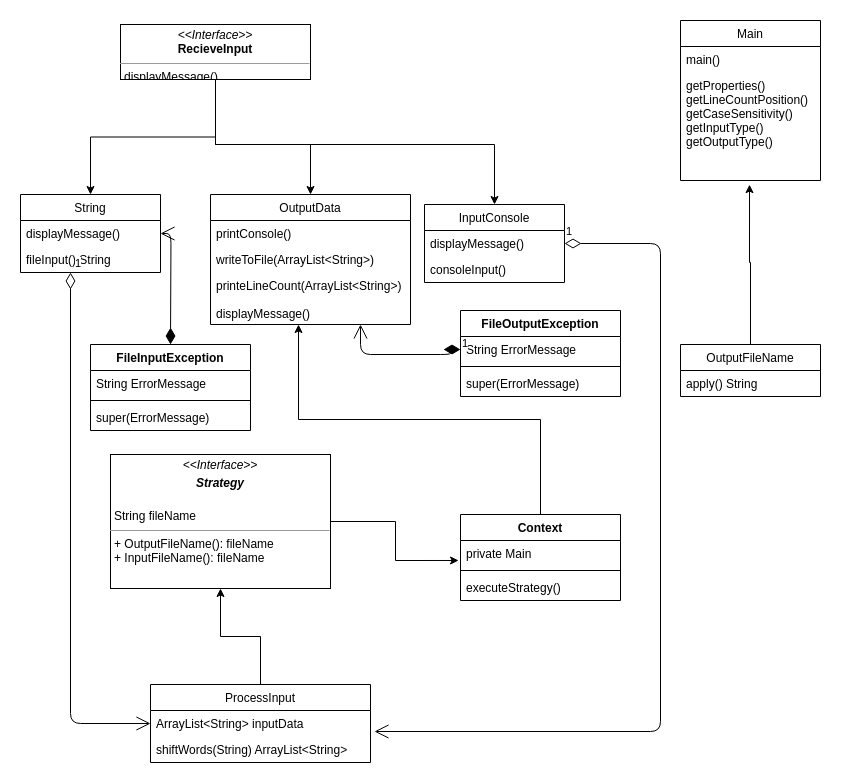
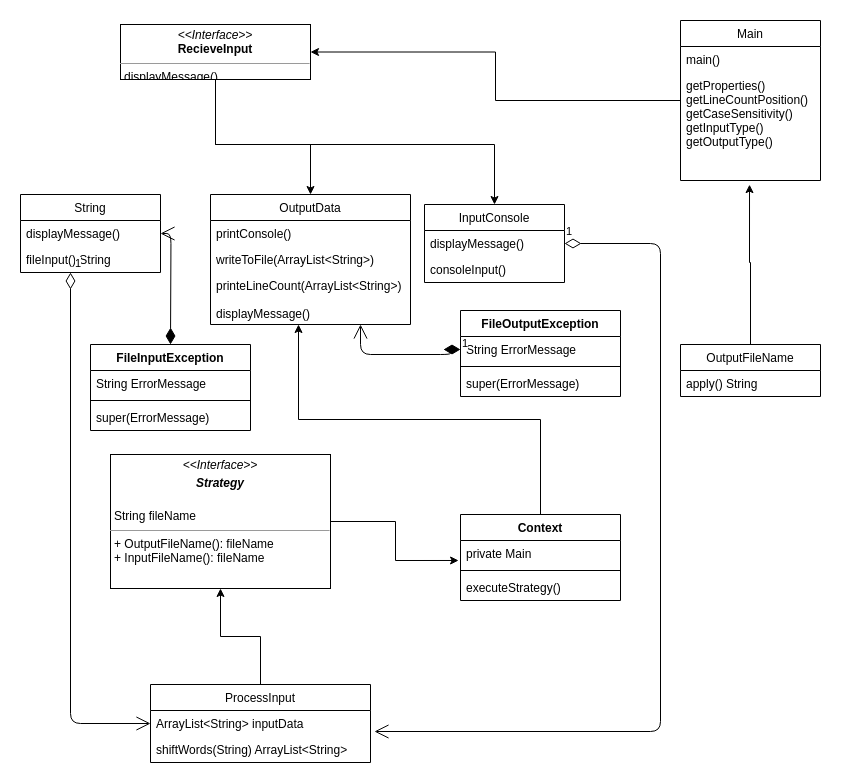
  <mxCell id="0" />
  <mxCell id="1" parent="0" />
  <mxCell id="2" value="InputConsole" style="swimlane;fontStyle=0;childLayout=stackLayout;horizontal=1;startSize=26;fillColor=none;horizontalStack=0;resizeParent=1;resizeParentMax=0;resizeLast=0;collapsible=1;marginBottom=0;" vertex="1" parent="1"><mxGeometry x="424" y="204" width="140" height="78" as="geometry" /></mxCell>
  <mxCell id="3" value="displayMessage()" style="text;strokeColor=none;fillColor=none;align=left;verticalAlign=top;spacingLeft=4;spacingRight=4;overflow=hidden;rotatable=0;points=[[0,0.5],[1,0.5]];portConstraint=eastwest;" vertex="1" parent="2"><mxGeometry y="26" width="140" height="26" as="geometry" /></mxCell>
  <mxCell id="4" value="consoleInput()" style="text;strokeColor=none;fillColor=none;align=left;verticalAlign=top;spacingLeft=4;spacingRight=4;overflow=hidden;rotatable=0;points=[[0,0.5],[1,0.5]];portConstraint=eastwest;" vertex="1" parent="2"><mxGeometry y="52" width="140" height="26" as="geometry" /></mxCell>
  <mxCell id="5" value="String" style="swimlane;fontStyle=0;childLayout=stackLayout;horizontal=1;startSize=26;fillColor=none;horizontalStack=0;resizeParent=1;resizeParentMax=0;resizeLast=0;collapsible=1;marginBottom=0;" vertex="1" parent="1"><mxGeometry x="20" y="194" width="140" height="78" as="geometry" /></mxCell>
  <mxCell id="6" value="displayMessage()" style="text;strokeColor=none;fillColor=none;align=left;verticalAlign=top;spacingLeft=4;spacingRight=4;overflow=hidden;rotatable=0;points=[[0,0.5],[1,0.5]];portConstraint=eastwest;" vertex="1" parent="5"><mxGeometry y="26" width="140" height="26" as="geometry" /></mxCell>
  <mxCell id="7" value="fileInput() String" style="text;strokeColor=none;fillColor=none;align=left;verticalAlign=top;spacingLeft=4;spacingRight=4;overflow=hidden;rotatable=0;points=[[0,0.5],[1,0.5]];portConstraint=eastwest;" vertex="1" parent="5"><mxGeometry y="52" width="140" height="26" as="geometry" /></mxCell>
+ <mxCell id="8" style="edgeStyle=orthogonalEdgeStyle;rounded=0;orthogonalLoop=1;jettySize=auto;html=1;entryX=1;entryY=0.5;entryDx=0;entryDy=0;" edge="1" parent="1" source="9" target="22"><mxGeometry relative="1" as="geometry" /></mxCell>
  <mxCell id="9" value="Main" style="swimlane;fontStyle=0;childLayout=stackLayout;horizontal=1;startSize=26;fillColor=none;horizontalStack=0;resizeParent=1;resizeParentMax=0;resizeLast=0;collapsible=1;marginBottom=0;" vertex="1" parent="1"><mxGeometry x="680" y="20" width="140" height="160" as="geometry" /></mxCell>
  <mxCell id="10" value="main()" style="text;strokeColor=none;fillColor=none;align=left;verticalAlign=top;spacingLeft=4;spacingRight=4;overflow=hidden;rotatable=0;points=[[0,0.5],[1,0.5]];portConstraint=eastwest;" vertex="1" parent="9"><mxGeometry y="26" width="140" height="26" as="geometry" /></mxCell>
  <mxCell id="11" value="getProperties()&#10;getLineCountPosition()&#10;getCaseSensitivity()&#10;getInputType()&#10;getOutputType()" style="text;strokeColor=none;fillColor=none;align=left;verticalAlign=top;spacingLeft=4;spacingRight=4;overflow=hidden;rotatable=0;points=[[0,0.5],[1,0.5]];portConstraint=eastwest;" vertex="1" parent="9"><mxGeometry y="52" width="140" height="108" as="geometry" /></mxCell>
  <mxCell id="12" style="edgeStyle=orthogonalEdgeStyle;rounded=0;orthogonalLoop=1;jettySize=auto;html=1;entryX=0.493;entryY=1.038;entryDx=0;entryDy=0;entryPerimeter=0;" edge="1" parent="1" source="13" target="11"><mxGeometry relative="1" as="geometry"><Array as="points"><mxPoint x="750" y="262" /><mxPoint x="749" y="262" /></Array></mxGeometry></mxCell>
  <mxCell id="13" value="OutputFileName" style="swimlane;fontStyle=0;childLayout=stackLayout;horizontal=1;startSize=26;fillColor=none;horizontalStack=0;resizeParent=1;resizeParentMax=0;resizeLast=0;collapsible=1;marginBottom=0;" vertex="1" parent="1"><mxGeometry x="680" y="344" width="140" height="52" as="geometry" /></mxCell>
  <mxCell id="14" value="apply() String" style="text;strokeColor=none;fillColor=none;align=left;verticalAlign=top;spacingLeft=4;spacingRight=4;overflow=hidden;rotatable=0;points=[[0,0.5],[1,0.5]];portConstraint=eastwest;" vertex="1" parent="13"><mxGeometry y="26" width="140" height="26" as="geometry" /></mxCell>
  <mxCell id="15" style="edgeStyle=orthogonalEdgeStyle;rounded=0;orthogonalLoop=1;jettySize=auto;html=1;entryX=0.5;entryY=1;entryDx=0;entryDy=0;" edge="1" parent="1" source="16" target="28"><mxGeometry relative="1" as="geometry" /></mxCell>
  <mxCell id="16" value="ProcessInput" style="swimlane;fontStyle=0;childLayout=stackLayout;horizontal=1;startSize=26;fillColor=none;horizontalStack=0;resizeParent=1;resizeParentMax=0;resizeLast=0;collapsible=1;marginBottom=0;" vertex="1" parent="1"><mxGeometry x="150" y="684" width="220" height="78" as="geometry" /></mxCell>
  <mxCell id="17" value="ArrayList&lt;String&gt; inputData" style="text;strokeColor=none;fillColor=none;align=left;verticalAlign=top;spacingLeft=4;spacingRight=4;overflow=hidden;rotatable=0;points=[[0,0.5],[1,0.5]];portConstraint=eastwest;" vertex="1" parent="16"><mxGeometry y="26" width="220" height="26" as="geometry" /></mxCell>
  <mxCell id="18" value="shiftWords(String) ArrayList&lt;String&gt;" style="text;strokeColor=none;fillColor=none;align=left;verticalAlign=top;spacingLeft=4;spacingRight=4;overflow=hidden;rotatable=0;points=[[0,0.5],[1,0.5]];portConstraint=eastwest;" vertex="1" parent="16"><mxGeometry y="52" width="220" height="26" as="geometry" /></mxCell>
  <mxCell id="19" style="edgeStyle=orthogonalEdgeStyle;rounded=0;orthogonalLoop=1;jettySize=auto;html=1;" edge="1" parent="1" source="22" target="23"><mxGeometry relative="1" as="geometry"><Array as="points"><mxPoint x="215" y="144" /><mxPoint x="310" y="144" /></Array></mxGeometry></mxCell>
- <mxCell id="20" style="edgeStyle=orthogonalEdgeStyle;rounded=0;orthogonalLoop=1;jettySize=auto;html=1;exitX=0.5;exitY=1;exitDx=0;exitDy=0;" edge="1" parent="1" source="22" target="5"><mxGeometry relative="1" as="geometry" /></mxCell>
  <mxCell id="21" style="edgeStyle=orthogonalEdgeStyle;rounded=0;orthogonalLoop=1;jettySize=auto;html=1;exitX=0.5;exitY=1;exitDx=0;exitDy=0;" edge="1" parent="1" source="22" target="2"><mxGeometry relative="1" as="geometry"><Array as="points"><mxPoint x="215" y="144" /><mxPoint x="494" y="144" /></Array></mxGeometry></mxCell>
  <mxCell id="22" value="&lt;p style=&quot;margin: 0px ; margin-top: 4px ; text-align: center&quot;&gt;&lt;i&gt;&amp;lt;&amp;lt;Interface&amp;gt;&amp;gt;&lt;/i&gt;&lt;br&gt;&lt;b&gt;RecieveInput&lt;/b&gt;&lt;/p&gt;&lt;hr size=&quot;1&quot;&gt;&lt;p style=&quot;margin: 0px ; margin-left: 4px&quot;&gt;&lt;/p&gt;&lt;p style=&quot;margin: 0px ; margin-left: 4px&quot;&gt;displayMessage()&lt;/p&gt;" style="verticalAlign=top;align=left;overflow=fill;fontSize=12;fontFamily=Helvetica;html=1;" vertex="1" parent="1"><mxGeometry x="120" y="24" width="190" height="55" as="geometry" /></mxCell>
  <mxCell id="23" value="OutputData" style="swimlane;fontStyle=0;childLayout=stackLayout;horizontal=1;startSize=26;fillColor=none;horizontalStack=0;resizeParent=1;resizeParentMax=0;resizeLast=0;collapsible=1;marginBottom=0;" vertex="1" parent="1"><mxGeometry x="210" y="194" width="200" height="130" as="geometry" /></mxCell>
  <mxCell id="24" value="printConsole()" style="text;strokeColor=none;fillColor=none;align=left;verticalAlign=top;spacingLeft=4;spacingRight=4;overflow=hidden;rotatable=0;points=[[0,0.5],[1,0.5]];portConstraint=eastwest;" vertex="1" parent="23"><mxGeometry y="26" width="200" height="26" as="geometry" /></mxCell>
  <mxCell id="25" value="writeToFile(ArrayList&lt;String&gt;)" style="text;strokeColor=none;fillColor=none;align=left;verticalAlign=top;spacingLeft=4;spacingRight=4;overflow=hidden;rotatable=0;points=[[0,0.5],[1,0.5]];portConstraint=eastwest;" vertex="1" parent="23"><mxGeometry y="52" width="200" height="26" as="geometry" /></mxCell>
  <mxCell id="26" value="printeLineCount(ArrayList&lt;String&gt;) &#10;&#10;displayMessage()&#10;" style="text;strokeColor=none;fillColor=none;align=left;verticalAlign=top;spacingLeft=4;spacingRight=4;overflow=hidden;rotatable=0;points=[[0,0.5],[1,0.5]];portConstraint=eastwest;" vertex="1" parent="23"><mxGeometry y="78" width="200" height="52" as="geometry" /></mxCell>
  <mxCell id="27" style="edgeStyle=orthogonalEdgeStyle;rounded=0;orthogonalLoop=1;jettySize=auto;html=1;entryX=-0.012;entryY=0.769;entryDx=0;entryDy=0;entryPerimeter=0;" edge="1" parent="1" source="28" target="31"><mxGeometry relative="1" as="geometry" /></mxCell>
  <mxCell id="28" value="&lt;p style=&quot;margin: 0px ; margin-top: 4px ; text-align: center&quot;&gt;&lt;i&gt;&amp;lt;&amp;lt;Interface&amp;gt;&amp;gt;&lt;/i&gt;&lt;br&gt;&lt;/p&gt;&lt;p style=&quot;margin: 0px ; margin-top: 4px ; text-align: center&quot;&gt;&lt;i&gt;&lt;b&gt;Strategy&lt;/b&gt;&lt;/i&gt;&lt;/p&gt;&lt;p style=&quot;margin: 0px ; margin-top: 4px ; text-align: center&quot;&gt;&lt;i&gt;&lt;b&gt;&lt;br&gt;&lt;/b&gt;&lt;/i&gt;&lt;/p&gt;&lt;p style=&quot;margin: 0px ; margin-left: 4px&quot;&gt;String fileName&lt;/p&gt;&lt;hr size=&quot;1&quot;&gt;&lt;p style=&quot;margin: 0px ; margin-left: 4px&quot;&gt;+ OutputFileName(): fileName&lt;br&gt;&lt;/p&gt;&lt;p style=&quot;margin: 0px ; margin-left: 4px&quot;&gt;+ InputFileName(): fileName&lt;br&gt;&lt;/p&gt;" style="verticalAlign=top;align=left;overflow=fill;fontSize=12;fontFamily=Helvetica;html=1;" vertex="1" parent="1"><mxGeometry x="110" y="454" width="220" height="134" as="geometry" /></mxCell>
  <mxCell id="29" style="edgeStyle=orthogonalEdgeStyle;rounded=0;orthogonalLoop=1;jettySize=auto;html=1;entryX=0.44;entryY=1;entryDx=0;entryDy=0;entryPerimeter=0;" edge="1" parent="1" source="30" target="26"><mxGeometry relative="1" as="geometry" /></mxCell>
  <mxCell id="30" value="Context" style="swimlane;fontStyle=1;align=center;verticalAlign=top;childLayout=stackLayout;horizontal=1;startSize=26;horizontalStack=0;resizeParent=1;resizeParentMax=0;resizeLast=0;collapsible=1;marginBottom=0;" vertex="1" parent="1"><mxGeometry x="460" y="514" width="160" height="86" as="geometry" /></mxCell>
  <mxCell id="31" value="private Main" style="text;strokeColor=none;fillColor=none;align=left;verticalAlign=top;spacingLeft=4;spacingRight=4;overflow=hidden;rotatable=0;points=[[0,0.5],[1,0.5]];portConstraint=eastwest;" vertex="1" parent="30"><mxGeometry y="26" width="160" height="26" as="geometry" /></mxCell>
  <mxCell id="32" value="" style="line;strokeWidth=1;fillColor=none;align=left;verticalAlign=middle;spacingTop=-1;spacingLeft=3;spacingRight=3;rotatable=0;labelPosition=right;points=[];portConstraint=eastwest;" vertex="1" parent="30"><mxGeometry y="52" width="160" height="8" as="geometry" /></mxCell>
  <mxCell id="33" value="executeStrategy() " style="text;strokeColor=none;fillColor=none;align=left;verticalAlign=top;spacingLeft=4;spacingRight=4;overflow=hidden;rotatable=0;points=[[0,0.5],[1,0.5]];portConstraint=eastwest;" vertex="1" parent="30"><mxGeometry y="60" width="160" height="26" as="geometry" /></mxCell>
  <mxCell id="34" value="FileInputException" style="swimlane;fontStyle=1;align=center;verticalAlign=top;childLayout=stackLayout;horizontal=1;startSize=26;horizontalStack=0;resizeParent=1;resizeParentMax=0;resizeLast=0;collapsible=1;marginBottom=0;" vertex="1" parent="1"><mxGeometry x="90" y="344" width="160" height="86" as="geometry" /></mxCell>
  <mxCell id="35" value="" style="endArrow=open;html=1;endSize=12;startArrow=diamondThin;startSize=14;startFill=1;edgeStyle=orthogonalEdgeStyle;align=left;verticalAlign=bottom;entryX=1;entryY=0.5;entryDx=0;entryDy=0;" edge="1" parent="34" target="6"><mxGeometry x="-1" y="3" relative="1" as="geometry"><mxPoint x="80" as="sourcePoint" /><mxPoint x="240" as="targetPoint" /></mxGeometry></mxCell>
  <mxCell id="36" value="String ErrorMessage" style="text;strokeColor=none;fillColor=none;align=left;verticalAlign=top;spacingLeft=4;spacingRight=4;overflow=hidden;rotatable=0;points=[[0,0.5],[1,0.5]];portConstraint=eastwest;" vertex="1" parent="34"><mxGeometry y="26" width="160" height="26" as="geometry" /></mxCell>
  <mxCell id="37" value="" style="line;strokeWidth=1;fillColor=none;align=left;verticalAlign=middle;spacingTop=-1;spacingLeft=3;spacingRight=3;rotatable=0;labelPosition=right;points=[];portConstraint=eastwest;" vertex="1" parent="34"><mxGeometry y="52" width="160" height="8" as="geometry" /></mxCell>
  <mxCell id="38" value="super(ErrorMessage)" style="text;strokeColor=none;fillColor=none;align=left;verticalAlign=top;spacingLeft=4;spacingRight=4;overflow=hidden;rotatable=0;points=[[0,0.5],[1,0.5]];portConstraint=eastwest;" vertex="1" parent="34"><mxGeometry y="60" width="160" height="26" as="geometry" /></mxCell>
  <mxCell id="39" value="FileOutputException" style="swimlane;fontStyle=1;align=center;verticalAlign=top;childLayout=stackLayout;horizontal=1;startSize=26;horizontalStack=0;resizeParent=1;resizeParentMax=0;resizeLast=0;collapsible=1;marginBottom=0;" vertex="1" parent="1"><mxGeometry x="460" y="310" width="160" height="86" as="geometry" /></mxCell>
  <mxCell id="40" value="String ErrorMessage" style="text;strokeColor=none;fillColor=none;align=left;verticalAlign=top;spacingLeft=4;spacingRight=4;overflow=hidden;rotatable=0;points=[[0,0.5],[1,0.5]];portConstraint=eastwest;" vertex="1" parent="39"><mxGeometry y="26" width="160" height="26" as="geometry" /></mxCell>
  <mxCell id="41" value="" style="line;strokeWidth=1;fillColor=none;align=left;verticalAlign=middle;spacingTop=-1;spacingLeft=3;spacingRight=3;rotatable=0;labelPosition=right;points=[];portConstraint=eastwest;" vertex="1" parent="39"><mxGeometry y="52" width="160" height="8" as="geometry" /></mxCell>
  <mxCell id="42" value="super(ErrorMessage)" style="text;strokeColor=none;fillColor=none;align=left;verticalAlign=top;spacingLeft=4;spacingRight=4;overflow=hidden;rotatable=0;points=[[0,0.5],[1,0.5]];portConstraint=eastwest;" vertex="1" parent="39"><mxGeometry y="60" width="160" height="26" as="geometry" /></mxCell>
  <mxCell id="43" value="1" style="endArrow=open;html=1;endSize=12;startArrow=diamondThin;startSize=14;startFill=0;edgeStyle=orthogonalEdgeStyle;align=left;verticalAlign=bottom;exitX=1;exitY=0.5;exitDx=0;exitDy=0;entryX=1.018;entryY=0.808;entryDx=0;entryDy=0;entryPerimeter=0;" edge="1" parent="1" source="3" target="17"><mxGeometry x="-1" y="3" relative="1" as="geometry"><mxPoint x="490" y="764" as="sourcePoint" /><mxPoint x="650" y="764" as="targetPoint" /><Array as="points"><mxPoint x="660" y="243" /><mxPoint x="660" y="731" /></Array></mxGeometry></mxCell>
  <mxCell id="44" value="1" style="endArrow=open;html=1;endSize=12;startArrow=diamondThin;startSize=14;startFill=0;edgeStyle=orthogonalEdgeStyle;align=left;verticalAlign=bottom;entryX=0;entryY=0.5;entryDx=0;entryDy=0;" edge="1" parent="1" source="7" target="17"><mxGeometry x="-1" y="3" relative="1" as="geometry"><mxPoint x="20" y="654" as="sourcePoint" /><mxPoint x="70" y="744" as="targetPoint" /><Array as="points"><mxPoint x="70" y="723" /></Array></mxGeometry></mxCell>
  <mxCell id="45" value="1" style="endArrow=open;html=1;endSize=12;startArrow=diamondThin;startSize=14;startFill=1;edgeStyle=orthogonalEdgeStyle;align=left;verticalAlign=bottom;exitX=0;exitY=0.5;exitDx=0;exitDy=0;" edge="1" parent="1" source="40" target="26"><mxGeometry x="-1" y="3" relative="1" as="geometry"><mxPoint x="450" y="354" as="sourcePoint" /><mxPoint x="500" y="434" as="targetPoint" /><Array as="points"><mxPoint x="450" y="349" /><mxPoint x="450" y="354" /><mxPoint x="360" y="354" /></Array></mxGeometry></mxCell>
